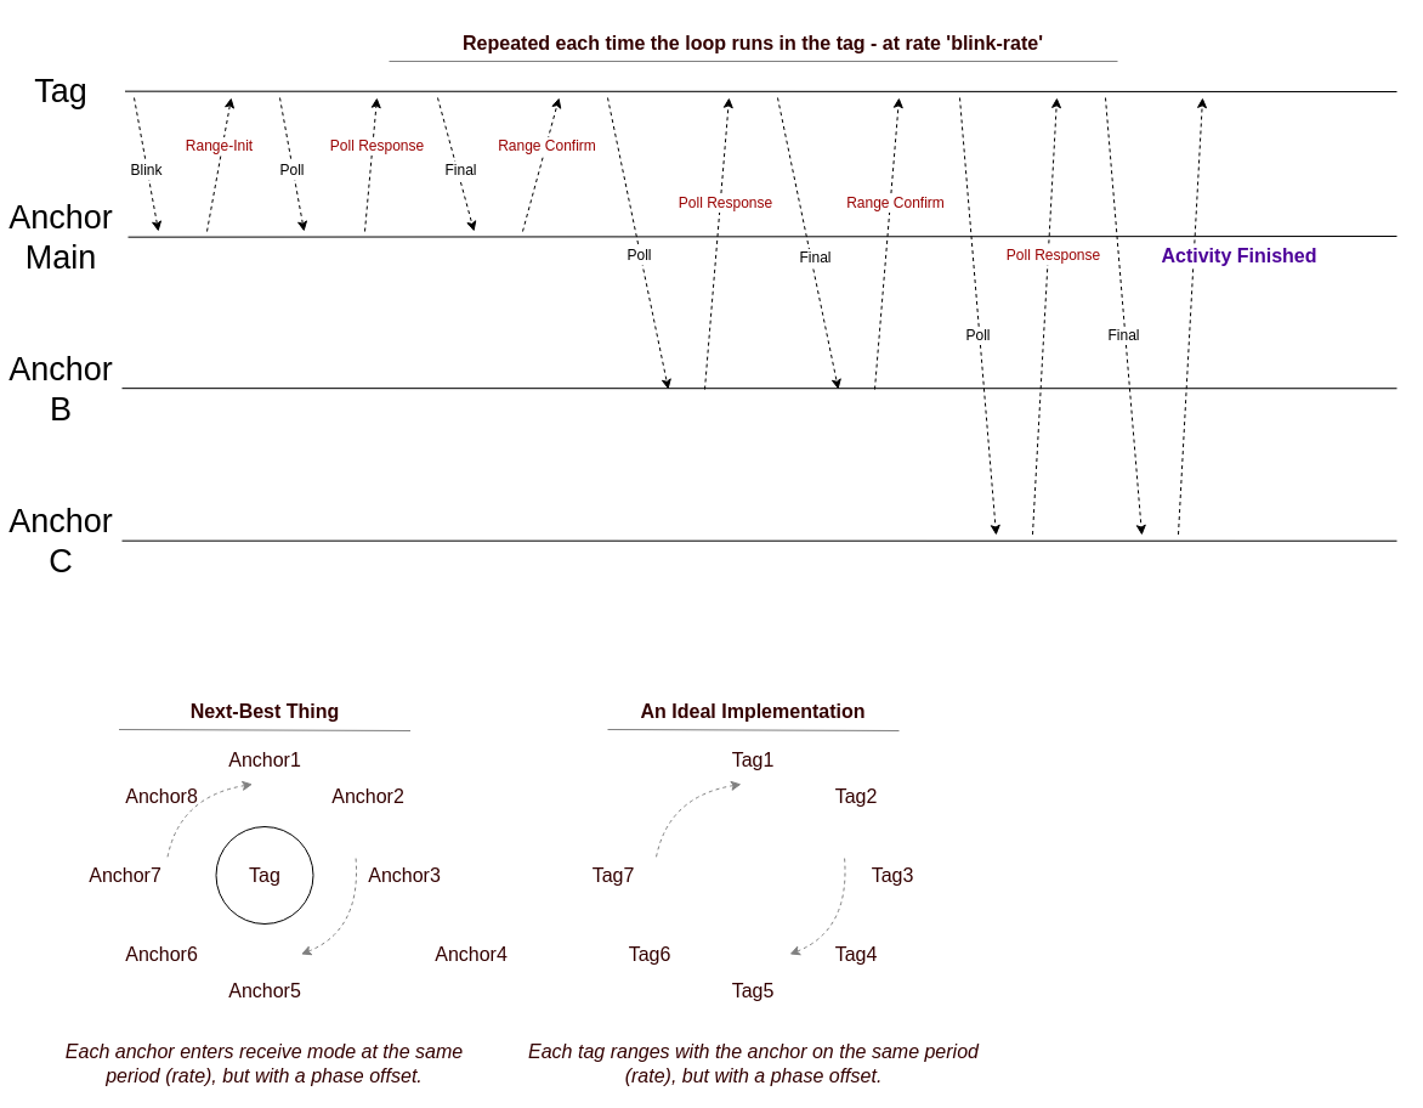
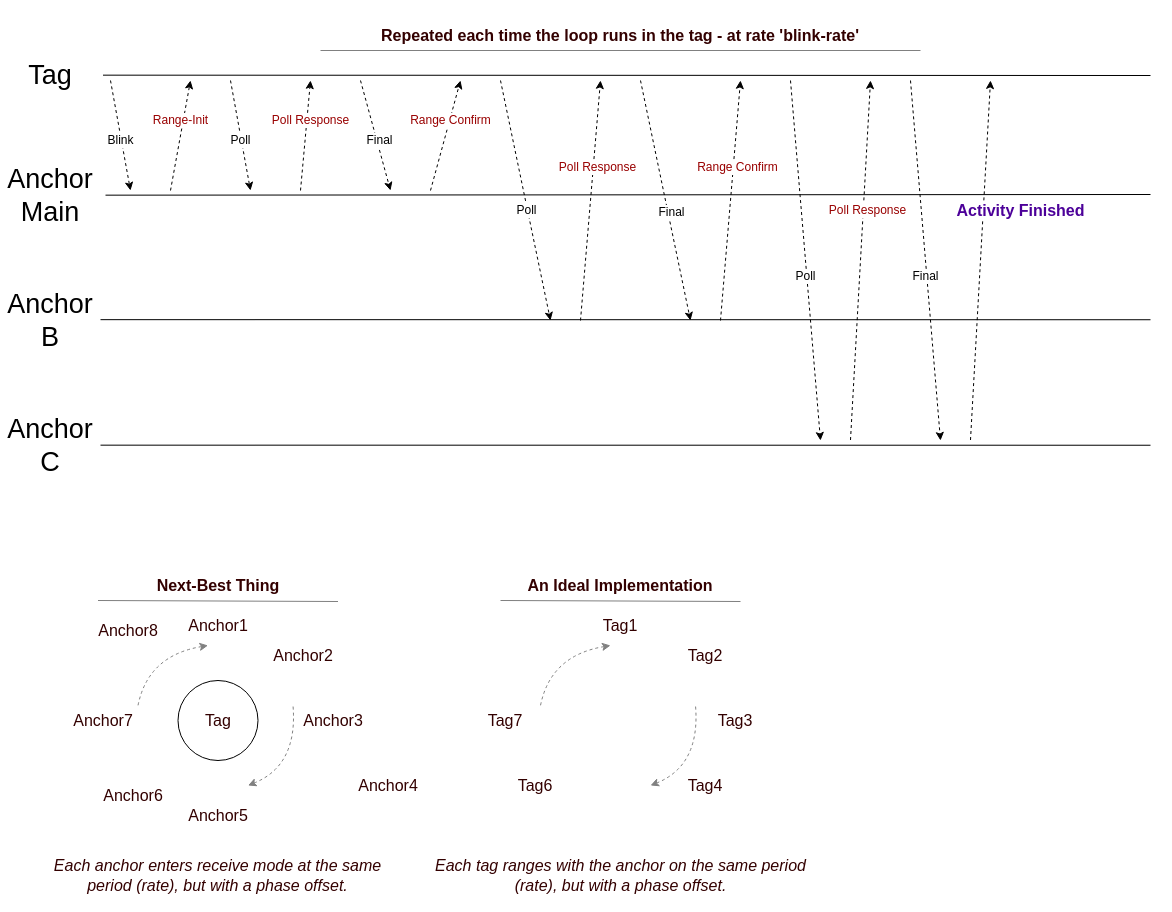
  <mxCell id="0" />
  <mxCell id="1" parent="0" />
  <mxCell id="2" value="" style="endArrow=none;html=1;rounded=0;strokeColor=default;fontSize=12;" edge="1" parent="1"><mxGeometry width="50" height="50" relative="1" as="geometry"><mxPoint x="102.5" y="74.66" as="sourcePoint" /><mxPoint x="1150" y="75" as="targetPoint" /></mxGeometry></mxCell>
  <mxCell id="3" value="" style="endArrow=none;html=1;rounded=0;strokeColor=default;fontSize=12;" edge="1" parent="1"><mxGeometry width="50" height="50" relative="1" as="geometry"><mxPoint x="105" y="194.66" as="sourcePoint" /><mxPoint x="1150" y="194" as="targetPoint" /></mxGeometry></mxCell>
  <mxCell id="4" value="Tag" style="text;html=1;strokeColor=none;fillColor=none;align=center;verticalAlign=middle;whiteSpace=wrap;rounded=0;fontSize=27;" vertex="1" parent="1"><mxGeometry x="20" y="60" width="60" height="30" as="geometry" /></mxCell>
  <mxCell id="5" value="Anchor Main" style="text;html=1;strokeColor=none;fillColor=none;align=center;verticalAlign=middle;whiteSpace=wrap;rounded=0;fontSize=27;" vertex="1" parent="1"><mxGeometry x="20" y="180" width="60" height="30" as="geometry" /></mxCell>
  <mxCell id="6" value="Anchor B" style="text;html=1;strokeColor=none;fillColor=none;align=center;verticalAlign=middle;whiteSpace=wrap;rounded=0;fontSize=27;" vertex="1" parent="1"><mxGeometry x="20" y="304.5" width="60" height="30" as="geometry" /></mxCell>
  <mxCell id="7" value="Anchor C" style="text;html=1;strokeColor=none;fillColor=none;align=center;verticalAlign=middle;whiteSpace=wrap;rounded=0;fontSize=27;" vertex="1" parent="1"><mxGeometry x="20" y="430" width="60" height="30" as="geometry" /></mxCell>
  <mxCell id="8" value="Blink" style="endArrow=classic;dashed=1;html=1;rounded=0;strokeColor=default;fontSize=12;endFill=1;startArrow=none;startFill=0;" edge="1" parent="1"><mxGeometry x="0.088" y="-1" width="50" height="50" relative="1" as="geometry"><mxPoint x="110" y="80" as="sourcePoint" /><mxPoint x="130" y="190" as="targetPoint" /><mxPoint as="offset" /></mxGeometry></mxCell>
  <mxCell id="9" value="Range-Init" style="endArrow=classic;dashed=1;html=1;rounded=0;strokeColor=default;fontSize=12;endFill=1;startArrow=none;startFill=0;fontColor=#990000;" edge="1" parent="1"><mxGeometry x="0.264" y="3" width="50" height="50" relative="1" as="geometry"><mxPoint x="170" y="190" as="sourcePoint" /><mxPoint x="190" y="80" as="targetPoint" /><mxPoint as="offset" /></mxGeometry></mxCell>
  <mxCell id="10" value="Poll" style="endArrow=classic;dashed=1;html=1;rounded=0;strokeColor=default;fontSize=12;endFill=1;startArrow=none;startFill=0;" edge="1" parent="1"><mxGeometry x="0.088" y="-1" width="50" height="50" relative="1" as="geometry"><mxPoint x="230" y="80" as="sourcePoint" /><mxPoint x="250" y="190" as="targetPoint" /><mxPoint as="offset" /></mxGeometry></mxCell>
  <mxCell id="11" value="Poll Response" style="endArrow=classic;dashed=1;html=1;rounded=0;strokeColor=default;fontSize=12;endFill=1;startArrow=none;startFill=0;fontColor=#990000;" edge="1" parent="1"><mxGeometry x="0.279" y="-4" width="50" height="50" relative="1" as="geometry"><mxPoint x="300" y="190" as="sourcePoint" /><mxPoint x="310" y="80" as="targetPoint" /><mxPoint as="offset" /></mxGeometry></mxCell>
  <mxCell id="12" value="Final" style="endArrow=classic;dashed=1;html=1;rounded=0;strokeColor=default;fontSize=12;endFill=1;startArrow=none;startFill=0;" edge="1" parent="1"><mxGeometry x="0.108" y="4" width="50" height="50" relative="1" as="geometry"><mxPoint x="360" y="80" as="sourcePoint" /><mxPoint x="390" y="190" as="targetPoint" /><mxPoint x="-1" as="offset" /></mxGeometry></mxCell>
  <mxCell id="13" value="Range Confirm" style="endArrow=classic;dashed=1;html=1;rounded=0;strokeColor=default;fontSize=12;endFill=1;startArrow=none;startFill=0;fontColor=#990000;" edge="1" parent="1"><mxGeometry x="0.277" y="-1" width="50" height="50" relative="1" as="geometry"><mxPoint x="430" y="190" as="sourcePoint" /><mxPoint x="460" y="80" as="targetPoint" /><mxPoint as="offset" /></mxGeometry></mxCell>
  <mxCell id="14" value="" style="endArrow=none;html=1;rounded=0;strokeColor=default;fontSize=12;" edge="1" parent="1"><mxGeometry width="50" height="50" relative="1" as="geometry"><mxPoint x="100" y="319.16" as="sourcePoint" /><mxPoint x="1150" y="319.24" as="targetPoint" /></mxGeometry></mxCell>
  <mxCell id="15" value="Poll" style="endArrow=classic;dashed=1;html=1;rounded=0;strokeColor=default;fontSize=12;endFill=1;startArrow=none;startFill=0;" edge="1" parent="1"><mxGeometry x="0.088" y="-1" width="50" height="50" relative="1" as="geometry"><mxPoint x="500" y="80" as="sourcePoint" /><mxPoint x="550" y="320" as="targetPoint" /><mxPoint as="offset" /></mxGeometry></mxCell>
  <mxCell id="16" value="Poll Response" style="endArrow=classic;dashed=1;html=1;rounded=0;strokeColor=default;fontSize=12;endFill=1;startArrow=none;startFill=0;fontColor=#990000;" edge="1" parent="1"><mxGeometry x="0.279" y="-4" width="50" height="50" relative="1" as="geometry"><mxPoint x="580" y="320" as="sourcePoint" /><mxPoint x="600" y="80" as="targetPoint" /><mxPoint as="offset" /></mxGeometry></mxCell>
  <mxCell id="17" value="Final" style="endArrow=classic;dashed=1;html=1;rounded=0;strokeColor=default;fontSize=12;endFill=1;startArrow=none;startFill=0;" edge="1" parent="1"><mxGeometry x="0.108" y="4" width="50" height="50" relative="1" as="geometry"><mxPoint x="640" y="80" as="sourcePoint" /><mxPoint x="690" y="320" as="targetPoint" /><mxPoint x="-1" as="offset" /></mxGeometry></mxCell>
  <mxCell id="18" value="Range Confirm" style="endArrow=classic;dashed=1;html=1;rounded=0;strokeColor=default;fontSize=12;endFill=1;startArrow=none;startFill=0;fontColor=#990000;" edge="1" parent="1"><mxGeometry x="0.279" y="-4" width="50" height="50" relative="1" as="geometry"><mxPoint x="720" y="320" as="sourcePoint" /><mxPoint x="740" y="80" as="targetPoint" /><mxPoint as="offset" /></mxGeometry></mxCell>
  <mxCell id="19" value="" style="endArrow=none;html=1;rounded=0;strokeColor=default;fontSize=12;" edge="1" parent="1"><mxGeometry width="50" height="50" relative="1" as="geometry"><mxPoint x="100" y="444.66" as="sourcePoint" /><mxPoint x="1150" y="444.74" as="targetPoint" /></mxGeometry></mxCell>
  <mxCell id="20" value="Poll" style="endArrow=classic;dashed=1;html=1;rounded=0;strokeColor=default;fontSize=12;endFill=1;startArrow=none;startFill=0;" edge="1" parent="1"><mxGeometry x="0.088" y="-1" width="50" height="50" relative="1" as="geometry"><mxPoint x="790" y="80" as="sourcePoint" /><mxPoint x="820" y="440" as="targetPoint" /><mxPoint as="offset" /></mxGeometry></mxCell>
  <mxCell id="21" value="Poll Response" style="endArrow=classic;dashed=1;html=1;rounded=0;strokeColor=default;fontSize=12;endFill=1;startArrow=none;startFill=0;fontColor=#990000;" edge="1" parent="1"><mxGeometry x="0.279" y="-4" width="50" height="50" relative="1" as="geometry"><mxPoint x="850" y="439.5" as="sourcePoint" /><mxPoint x="870" y="80" as="targetPoint" /><mxPoint as="offset" /></mxGeometry></mxCell>
  <mxCell id="22" value="Final" style="endArrow=classic;dashed=1;html=1;rounded=0;strokeColor=default;fontSize=12;endFill=1;startArrow=none;startFill=0;" edge="1" parent="1"><mxGeometry x="0.088" y="-1" width="50" height="50" relative="1" as="geometry"><mxPoint x="910" y="80" as="sourcePoint" /><mxPoint x="940" y="440" as="targetPoint" /><mxPoint as="offset" /></mxGeometry></mxCell>
  <mxCell id="23" value="Activity Finished" style="endArrow=classic;dashed=1;html=1;rounded=0;strokeColor=default;fontSize=16;endFill=1;startArrow=none;startFill=0;fontColor=#4C0099;fontStyle=1" edge="1" parent="1"><mxGeometry x="0.288" y="-37" width="50" height="50" relative="1" as="geometry"><mxPoint x="970" y="439.5" as="sourcePoint" /><mxPoint x="990" y="80" as="targetPoint" /><mxPoint as="offset" /></mxGeometry></mxCell>
  <mxCell id="24" value="Repeated each time the loop runs in the tag - at rate 'blink-rate'" style="text;html=1;strokeColor=none;fillColor=none;align=center;verticalAlign=middle;whiteSpace=wrap;rounded=0;fontSize=16;fontColor=#330000;fontStyle=1" vertex="1" parent="1"><mxGeometry x="260" y="20" width="720" height="30" as="geometry" /></mxCell>
  <mxCell id="25" value="" style="endArrow=none;html=1;rounded=0;labelBackgroundColor=#000000;strokeColor=#808080;fontSize=16;fontColor=#330000;" edge="1" parent="1"><mxGeometry width="50" height="50" relative="1" as="geometry"><mxPoint x="320" y="50" as="sourcePoint" /><mxPoint x="920" y="50" as="targetPoint" /></mxGeometry></mxCell>
  <mxCell id="26" value="An Ideal Implementation" style="text;html=1;strokeColor=none;fillColor=none;align=center;verticalAlign=middle;whiteSpace=wrap;rounded=0;fontSize=16;fontColor=#330000;fontStyle=1" vertex="1" parent="1"><mxGeometry x="480" y="570" width="280" height="30" as="geometry" /></mxCell>
  <mxCell id="27" value="" style="endArrow=none;html=1;rounded=0;labelBackgroundColor=#000000;strokeColor=#808080;fontSize=16;fontColor=#330000;" edge="1" parent="1"><mxGeometry width="50" height="50" relative="1" as="geometry"><mxPoint x="500" y="600" as="sourcePoint" /><mxPoint x="740" y="601" as="targetPoint" /></mxGeometry></mxCell>
  <mxCell id="28" value="Tag1" style="text;html=1;strokeColor=none;fillColor=none;align=center;verticalAlign=middle;whiteSpace=wrap;rounded=0;fontSize=16;fontColor=#330000;" vertex="1" parent="1"><mxGeometry x="585" y="610" width="70" height="30" as="geometry" /></mxCell>
  <mxCell id="29" value="Tag3" style="text;html=1;strokeColor=none;fillColor=none;align=center;verticalAlign=middle;whiteSpace=wrap;rounded=0;fontSize=16;fontColor=#330000;" vertex="1" parent="1"><mxGeometry x="700" y="705" width="70" height="30" as="geometry" /></mxCell>
- <mxCell id="30" value="Tag5" style="text;html=1;strokeColor=none;fillColor=none;align=center;verticalAlign=middle;whiteSpace=wrap;rounded=0;fontSize=16;fontColor=#330000;" vertex="1" parent="1"><mxGeometry x="585" y="800" width="70" height="30" as="geometry" /></mxCell>
  <mxCell id="31" value="Tag7" style="text;html=1;strokeColor=none;fillColor=none;align=center;verticalAlign=middle;whiteSpace=wrap;rounded=0;fontSize=16;fontColor=#330000;" vertex="1" parent="1"><mxGeometry x="470" y="705" width="70" height="30" as="geometry" /></mxCell>
  <mxCell id="32" value="" style="endArrow=none;html=1;labelBackgroundColor=#000000;strokeColor=#808080;fontSize=16;fontColor=#330000;curved=1;startArrow=classic;startFill=1;dashed=1;" edge="1" parent="1"><mxGeometry width="50" height="50" relative="1" as="geometry"><mxPoint x="610" y="645" as="sourcePoint" /><mxPoint x="540" y="705" as="targetPoint" /><Array as="points"><mxPoint x="550" y="655" /></Array></mxGeometry></mxCell>
  <mxCell id="33" value="" style="endArrow=none;html=1;labelBackgroundColor=#000000;strokeColor=#808080;fontSize=16;fontColor=#330000;curved=1;startArrow=classic;startFill=1;dashed=1;" edge="1" parent="1"><mxGeometry width="50" height="50" relative="1" as="geometry"><mxPoint x="650" y="785" as="sourcePoint" /><mxPoint x="695" y="705" as="targetPoint" /><Array as="points"><mxPoint x="700" y="765" /></Array></mxGeometry></mxCell>
  <mxCell id="34" value="Tag2" style="text;html=1;strokeColor=none;fillColor=none;align=center;verticalAlign=middle;whiteSpace=wrap;rounded=0;fontSize=16;fontColor=#330000;" vertex="1" parent="1"><mxGeometry x="670" y="640" width="70" height="30" as="geometry" /></mxCell>
  <mxCell id="35" value="Tag4" style="text;html=1;strokeColor=none;fillColor=none;align=center;verticalAlign=middle;whiteSpace=wrap;rounded=0;fontSize=16;fontColor=#330000;" vertex="1" parent="1"><mxGeometry x="670" y="770" width="70" height="30" as="geometry" /></mxCell>
  <mxCell id="36" value="Tag6" style="text;html=1;strokeColor=none;fillColor=none;align=center;verticalAlign=middle;whiteSpace=wrap;rounded=0;fontSize=16;fontColor=#330000;" vertex="1" parent="1"><mxGeometry x="500" y="770" width="70" height="30" as="geometry" /></mxCell>
  <mxCell id="37" value="Each tag ranges with the anchor on the same period (rate), but with a phase offset." style="text;html=1;strokeColor=none;fillColor=none;align=center;verticalAlign=middle;whiteSpace=wrap;rounded=0;fontSize=16;fontColor=#330000;fontStyle=2" vertex="1" parent="1"><mxGeometry x="432.5" y="860" width="375" height="30" as="geometry" /></mxCell>
  <mxCell id="38" value="Next-Best Thing" style="text;html=1;strokeColor=none;fillColor=none;align=center;verticalAlign=middle;whiteSpace=wrap;rounded=0;fontSize=16;fontColor=#330000;fontStyle=1" vertex="1" parent="1"><mxGeometry x="77.5" y="570" width="280" height="30" as="geometry" /></mxCell>
  <mxCell id="39" value="Tag" style="ellipse;whiteSpace=wrap;html=1;aspect=fixed;fontSize=16;fontColor=#330000;fillColor=none;" vertex="1" parent="1"><mxGeometry x="177.5" y="680" width="80" height="80" as="geometry" /></mxCell>
  <mxCell id="40" value="" style="endArrow=none;html=1;rounded=0;labelBackgroundColor=#000000;strokeColor=#808080;fontSize=16;fontColor=#330000;" edge="1" parent="1"><mxGeometry width="50" height="50" relative="1" as="geometry"><mxPoint x="97.5" y="600" as="sourcePoint" /><mxPoint x="337.5" y="601" as="targetPoint" /></mxGeometry></mxCell>
  <mxCell id="41" value="Anchor1" style="text;html=1;strokeColor=none;fillColor=none;align=center;verticalAlign=middle;whiteSpace=wrap;rounded=0;fontSize=16;fontColor=#330000;" vertex="1" parent="1"><mxGeometry x="182.5" y="610" width="70" height="30" as="geometry" /></mxCell>
  <mxCell id="42" value="Anchor3" style="text;html=1;strokeColor=none;fillColor=none;align=center;verticalAlign=middle;whiteSpace=wrap;rounded=0;fontSize=16;fontColor=#330000;" vertex="1" parent="1"><mxGeometry x="297.5" y="705" width="70" height="30" as="geometry" /></mxCell>
  <mxCell id="43" value="Anchor5" style="text;html=1;strokeColor=none;fillColor=none;align=center;verticalAlign=middle;whiteSpace=wrap;rounded=0;fontSize=16;fontColor=#330000;" vertex="1" parent="1"><mxGeometry x="182.5" y="800" width="70" height="30" as="geometry" /></mxCell>
  <mxCell id="44" value="Anchor7" style="text;html=1;strokeColor=none;fillColor=none;align=center;verticalAlign=middle;whiteSpace=wrap;rounded=0;fontSize=16;fontColor=#330000;" vertex="1" parent="1"><mxGeometry x="67.5" y="705" width="70" height="30" as="geometry" /></mxCell>
  <mxCell id="45" value="" style="endArrow=none;html=1;labelBackgroundColor=#000000;strokeColor=#808080;fontSize=16;fontColor=#330000;curved=1;startArrow=classic;startFill=1;dashed=1;" edge="1" parent="1"><mxGeometry width="50" height="50" relative="1" as="geometry"><mxPoint x="207.5" y="645" as="sourcePoint" /><mxPoint x="137.5" y="705" as="targetPoint" /><Array as="points"><mxPoint x="147.5" y="655" /></Array></mxGeometry></mxCell>
  <mxCell id="46" value="" style="endArrow=none;html=1;labelBackgroundColor=#000000;strokeColor=#808080;fontSize=16;fontColor=#330000;curved=1;startArrow=classic;startFill=1;dashed=1;" edge="1" parent="1"><mxGeometry width="50" height="50" relative="1" as="geometry"><mxPoint x="247.5" y="785" as="sourcePoint" /><mxPoint x="292.5" y="705" as="targetPoint" /><Array as="points"><mxPoint x="297.5" y="765" /></Array></mxGeometry></mxCell>
  <mxCell id="47" value="Anchor2" style="text;html=1;strokeColor=none;fillColor=none;align=center;verticalAlign=middle;whiteSpace=wrap;rounded=0;fontSize=16;fontColor=#330000;" vertex="1" parent="1"><mxGeometry x="267.5" y="640" width="70" height="30" as="geometry" /></mxCell>
  <mxCell id="48" value="Anchor4" style="text;html=1;strokeColor=none;fillColor=none;align=center;verticalAlign=middle;whiteSpace=wrap;rounded=0;fontSize=16;fontColor=#330000;" vertex="1" parent="1"><mxGeometry x="352.5" y="770" width="70" height="30" as="geometry" /></mxCell>
- <mxCell id="49" value="Anchor6" style="text;html=1;strokeColor=none;fillColor=none;align=center;verticalAlign=middle;whiteSpace=wrap;rounded=0;fontSize=16;fontColor=#330000;" vertex="1" parent="1"><mxGeometry x="97.5" y="770" width="70" height="30" as="geometry" /></mxCell>
- <mxCell id="50" value="Anchor8" style="text;html=1;strokeColor=none;fillColor=none;align=center;verticalAlign=middle;whiteSpace=wrap;rounded=0;fontSize=16;fontColor=#330000;" vertex="1" parent="1"><mxGeometry x="97.5" y="640" width="70" height="30" as="geometry" /></mxCell>
+ <mxCell id="49" value="Anchor6" style="text;html=1;strokeColor=none;fillColor=none;align=center;verticalAlign=middle;whiteSpace=wrap;rounded=0;fontSize=16;fontColor=#330000;" vertex="1" parent="1"><mxGeometry x="97.5" y="780" width="70" height="30" as="geometry" /></mxCell>
+ <mxCell id="50" value="Anchor8" style="text;html=1;strokeColor=none;fillColor=none;align=center;verticalAlign=middle;whiteSpace=wrap;rounded=0;fontSize=16;fontColor=#330000;" vertex="1" parent="1"><mxGeometry x="92.5" y="615" width="70" height="30" as="geometry" /></mxCell>
  <mxCell id="51" value="Each anchor enters receive mode at the same period (rate), but with a phase offset." style="text;html=1;strokeColor=none;fillColor=none;align=center;verticalAlign=middle;whiteSpace=wrap;rounded=0;fontSize=16;fontColor=#330000;fontStyle=2" vertex="1" parent="1"><mxGeometry x="30" y="860" width="375" height="30" as="geometry" /></mxCell>
